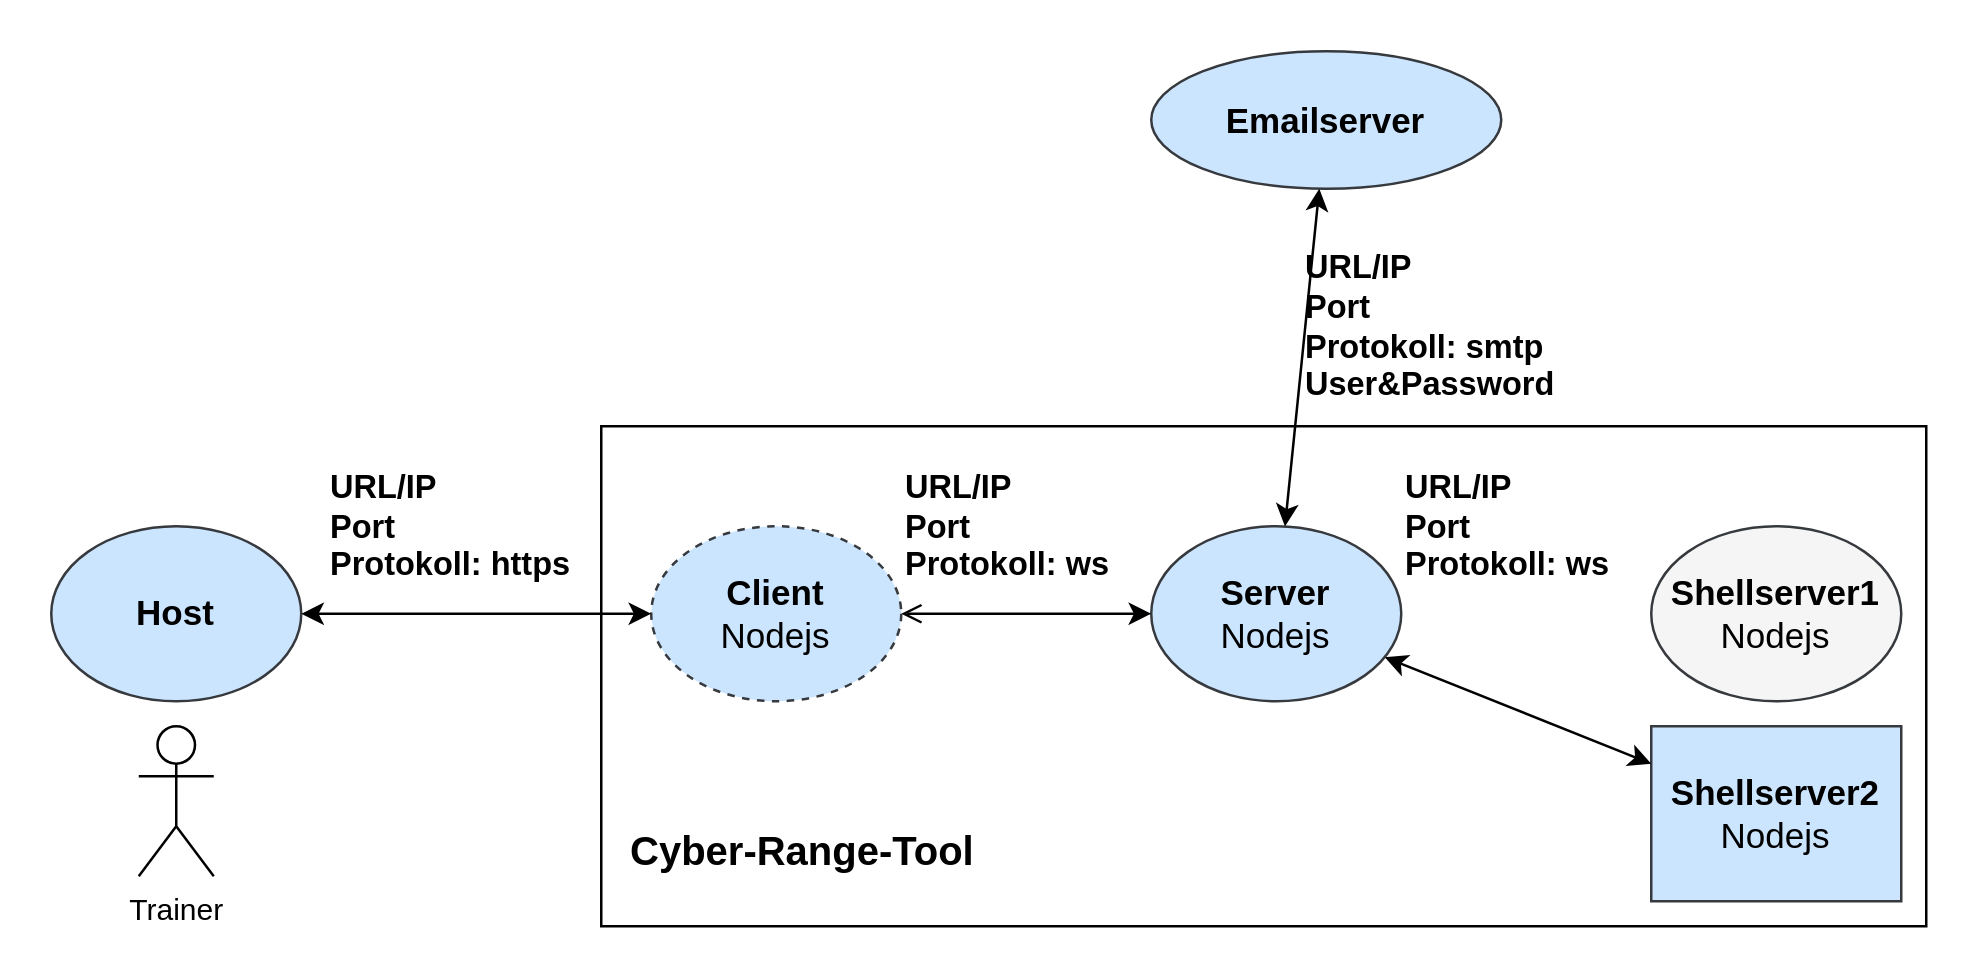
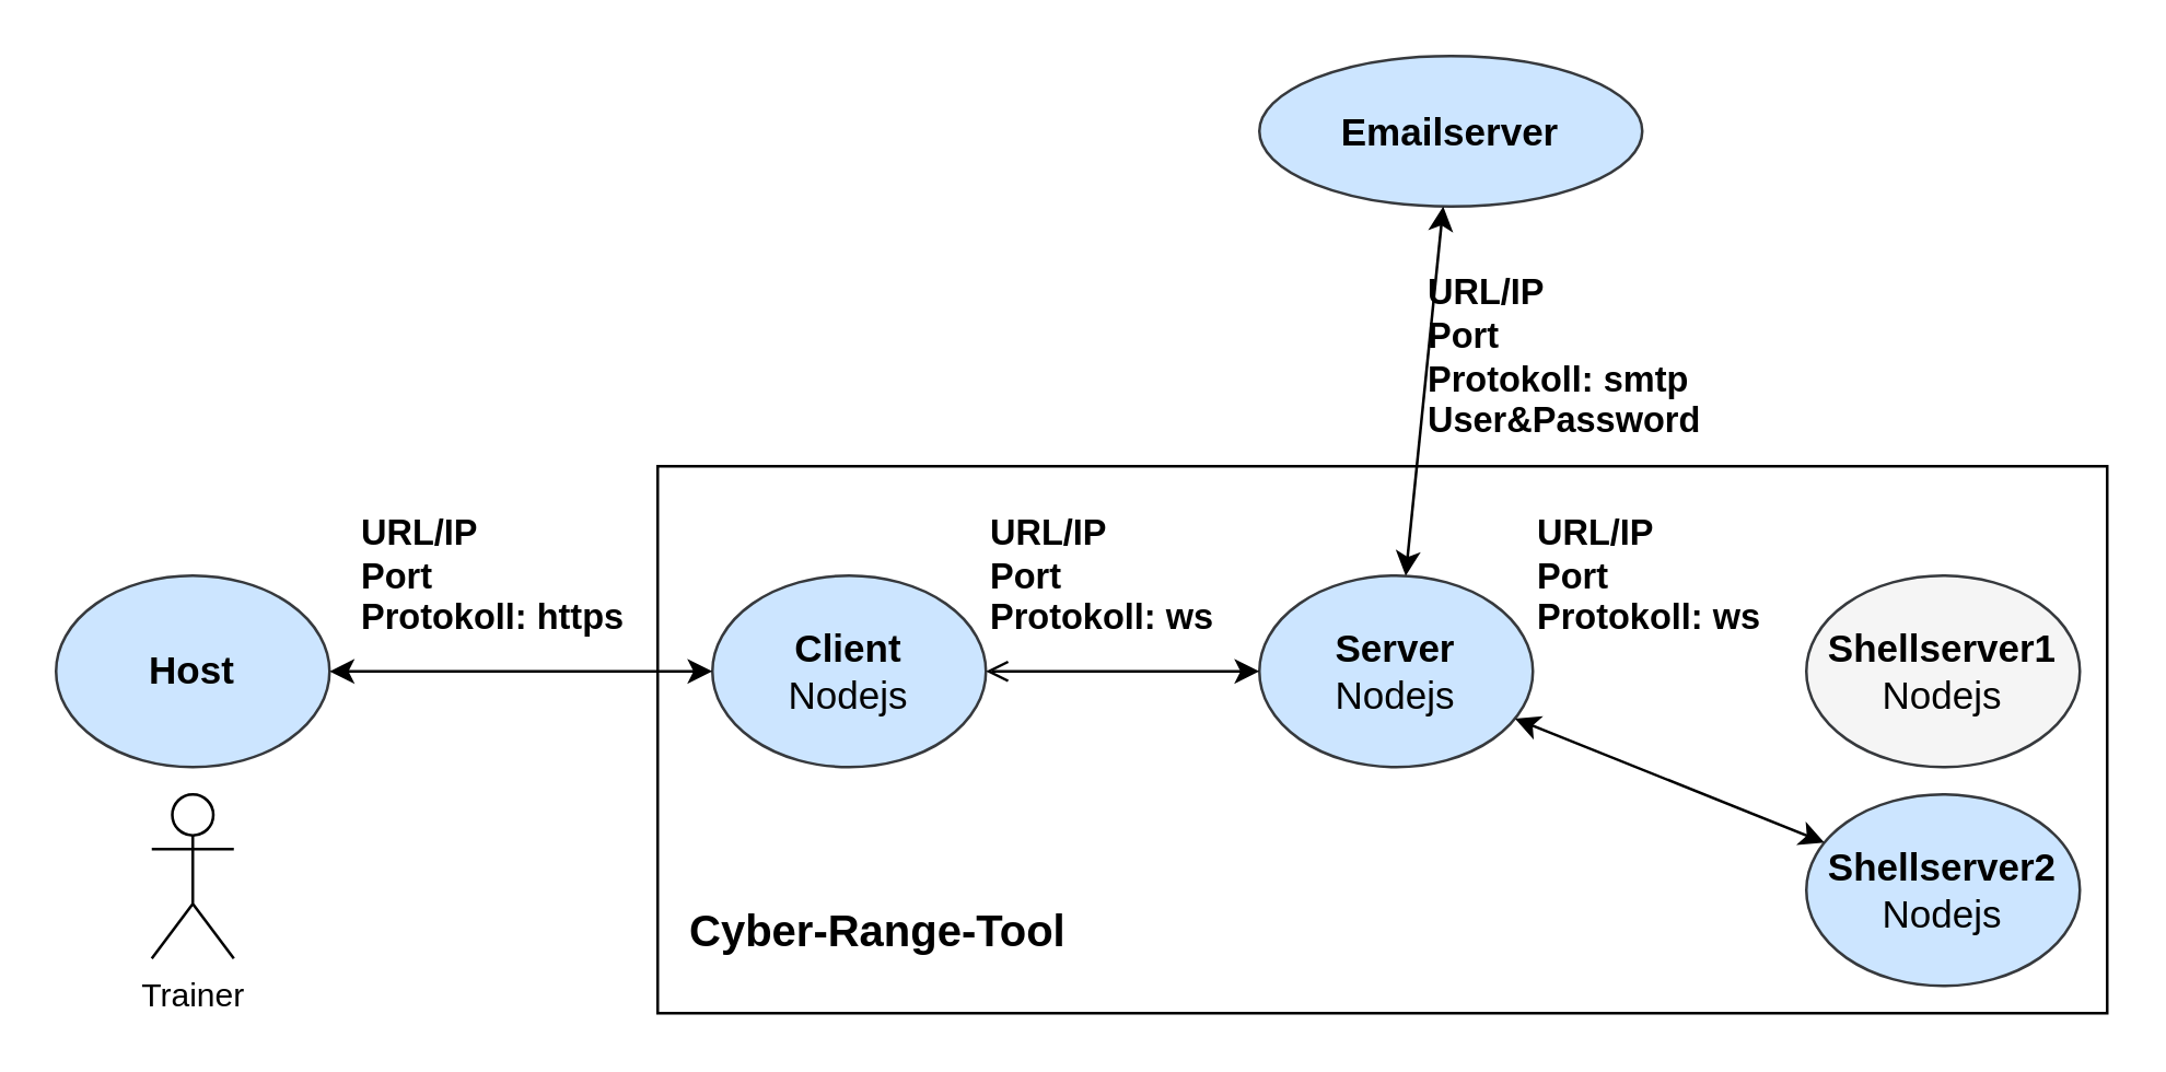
  <mxCell id="0" />
  <mxCell id="1" parent="0" />
  <mxCell id="2" value="Trainer" style="shape=umlActor;verticalLabelPosition=bottom;verticalAlign=top;html=1;outlineConnect=0;" parent="1" vertex="1"><mxGeometry x="55" y="290" width="30" height="60" as="geometry" /></mxCell>
  <mxCell id="3" value="&lt;b&gt;&lt;font style=&quot;font-size: 14px&quot;&gt;Host&lt;/font&gt;&lt;/b&gt;" style="ellipse;whiteSpace=wrap;html=1;fillColor=#cce5ff;strokeColor=#36393d;" parent="1" vertex="1"><mxGeometry x="20" y="210" width="100" height="70" as="geometry" /></mxCell>
  <mxCell id="4" value="" style="rounded=0;whiteSpace=wrap;html=1;" parent="1" vertex="1"><mxGeometry x="240" y="170" width="530" height="200" as="geometry" /></mxCell>
- <mxCell id="5" value="&lt;font style=&quot;font-size: 14px&quot;&gt;&lt;b&gt;Client&lt;/b&gt;&lt;br&gt;Nodejs&lt;br&gt;&lt;/font&gt;" style="ellipse;whiteSpace=wrap;html=1;fillColor=#cce5ff;strokeColor=#36393d;dashed=1;" parent="1" vertex="1"><mxGeometry x="260" y="210" width="100" height="70" as="geometry" /></mxCell>
+ <mxCell id="5" value="&lt;font style=&quot;font-size: 14px&quot;&gt;&lt;b&gt;Client&lt;/b&gt;&lt;br&gt;Nodejs&lt;br&gt;&lt;/font&gt;" style="ellipse;whiteSpace=wrap;html=1;fillColor=#cce5ff;strokeColor=#36393d;" parent="1" vertex="1"><mxGeometry x="260" y="210" width="100" height="70" as="geometry" /></mxCell>
  <mxCell id="6" value="&lt;b&gt;&lt;font style=&quot;font-size: 14px&quot;&gt;Server&lt;br&gt;&lt;/font&gt;&lt;/b&gt;&lt;span style=&quot;font-size: 14px&quot;&gt;Nodejs&lt;/span&gt;&lt;b&gt;&lt;font style=&quot;font-size: 14px&quot;&gt;&lt;br&gt;&lt;/font&gt;&lt;/b&gt;" style="ellipse;whiteSpace=wrap;html=1;fillColor=#cce5ff;strokeColor=#36393d;" parent="1" vertex="1"><mxGeometry x="460" y="210" width="100" height="70" as="geometry" /></mxCell>
  <mxCell id="7" value="&lt;b&gt;&lt;font style=&quot;font-size: 14px&quot;&gt;Shellserver1&lt;br&gt;&lt;/font&gt;&lt;/b&gt;&lt;span style=&quot;font-size: 14px&quot;&gt;Nodejs&lt;/span&gt;&lt;b&gt;&lt;font style=&quot;font-size: 14px&quot;&gt;&lt;br&gt;&lt;/font&gt;&lt;/b&gt;" style="ellipse;whiteSpace=wrap;html=1;fillColor=#f5f5f5;strokeColor=#36393d;" parent="1" vertex="1"><mxGeometry x="660" y="210" width="100" height="70" as="geometry" /></mxCell>
- <mxCell id="8" value="&lt;b&gt;&lt;font style=&quot;font-size: 14px&quot;&gt;Shellserver2&lt;br&gt;&lt;/font&gt;&lt;/b&gt;&lt;span style=&quot;font-size: 14px&quot;&gt;Nodejs&lt;/span&gt;&lt;b&gt;&lt;font style=&quot;font-size: 14px&quot;&gt;&lt;br&gt;&lt;/font&gt;&lt;/b&gt;" style="whiteSpace=wrap;html=1;fillColor=#cce5ff;strokeColor=#36393d;rounded=0;" parent="1" vertex="1"><mxGeometry x="660" y="290" width="100" height="70" as="geometry" /></mxCell>
+ <mxCell id="8" value="&lt;b&gt;&lt;font style=&quot;font-size: 14px&quot;&gt;Shellserver2&lt;br&gt;&lt;/font&gt;&lt;/b&gt;&lt;span style=&quot;font-size: 14px&quot;&gt;Nodejs&lt;/span&gt;&lt;b&gt;&lt;font style=&quot;font-size: 14px&quot;&gt;&lt;br&gt;&lt;/font&gt;&lt;/b&gt;" style="ellipse;whiteSpace=wrap;html=1;fillColor=#cce5ff;strokeColor=#36393d;" parent="1" vertex="1"><mxGeometry x="660" y="290" width="100" height="70" as="geometry" /></mxCell>
  <mxCell id="9" value="" style="endArrow=classic;startArrow=classic;html=1;" parent="1" source="3" target="5" edge="1"><mxGeometry width="50" height="50" relative="1" as="geometry"><mxPoint x="530" y="500" as="sourcePoint" /><mxPoint x="580" y="450" as="targetPoint" /></mxGeometry></mxCell>
  <mxCell id="10" value="" style="endArrow=open;startArrow=classic;html=1;" parent="1" source="6" target="5" edge="1"><mxGeometry width="50" height="50" relative="1" as="geometry"><mxPoint x="170" y="255" as="sourcePoint" /><mxPoint x="300" y="244" as="targetPoint" /></mxGeometry></mxCell>
  <mxCell id="11" value="&lt;b&gt;&lt;font style=&quot;font-size: 14px&quot;&gt;Emailserver&lt;/font&gt;&lt;/b&gt;" style="ellipse;whiteSpace=wrap;html=1;fillColor=#cce5ff;strokeColor=#36393d;" parent="1" vertex="1"><mxGeometry x="460" y="20" width="140" height="55" as="geometry" /></mxCell>
  <mxCell id="12" value="" style="endArrow=classic;startArrow=classic;html=1;" parent="1" source="6" target="8" edge="1"><mxGeometry width="50" height="50" relative="1" as="geometry"><mxPoint x="559.945" y="251.499" as="sourcePoint" /><mxPoint x="620.068" y="253.335" as="targetPoint" /></mxGeometry></mxCell>
  <mxCell id="13" value="" style="endArrow=classic;startArrow=classic;html=1;" parent="1" source="6" target="11" edge="1"><mxGeometry width="50" height="50" relative="1" as="geometry"><mxPoint x="575.149" y="268.787" as="sourcePoint" /><mxPoint x="664.851" y="291.213" as="targetPoint" /></mxGeometry></mxCell>
  <mxCell id="14" value="&lt;span style=&quot;font-size: 13px&quot;&gt;&lt;b&gt;URL/IP&lt;br&gt;Port&lt;br&gt;Protokoll: https&lt;br&gt;&lt;/b&gt;&lt;/span&gt;" style="text;html=1;strokeColor=none;fillColor=none;align=left;verticalAlign=middle;whiteSpace=wrap;rounded=0;" parent="1" vertex="1"><mxGeometry x="130" y="180" width="110" height="60" as="geometry" /></mxCell>
  <mxCell id="15" value="&lt;span style=&quot;font-size: 13px&quot;&gt;&lt;b&gt;URL/IP&lt;br&gt;Port&lt;br&gt;Protokoll: ws&lt;br&gt;&lt;/b&gt;&lt;/span&gt;" style="text;html=1;strokeColor=none;fillColor=none;align=left;verticalAlign=middle;whiteSpace=wrap;rounded=0;" parent="1" vertex="1"><mxGeometry x="360" y="180" width="110" height="60" as="geometry" /></mxCell>
  <mxCell id="16" value="&lt;span style=&quot;font-size: 13px&quot;&gt;&lt;b&gt;URL/IP&lt;br&gt;Port&lt;br&gt;Protokoll: smtp&lt;br&gt;User&amp;amp;Password&lt;/b&gt;&lt;br&gt;&lt;/span&gt;" style="text;html=1;strokeColor=none;fillColor=none;align=left;verticalAlign=middle;whiteSpace=wrap;rounded=0;" parent="1" vertex="1"><mxGeometry x="520" y="100" width="110" height="60" as="geometry" /></mxCell>
  <mxCell id="17" value="&lt;span style=&quot;font-size: 13px&quot;&gt;&lt;b&gt;URL/IP&lt;br&gt;Port&lt;br&gt;Protokoll: ws&lt;br&gt;&lt;/b&gt;&lt;/span&gt;" style="text;html=1;strokeColor=none;fillColor=none;align=left;verticalAlign=middle;whiteSpace=wrap;rounded=0;" parent="1" vertex="1"><mxGeometry x="560" y="180" width="110" height="60" as="geometry" /></mxCell>
  <mxCell id="18" value="&lt;b&gt;&lt;font style=&quot;font-size: 16px&quot;&gt;Cyber-Range-Tool&lt;/font&gt;&lt;br&gt;&lt;/b&gt;" style="text;html=1;strokeColor=none;fillColor=none;align=left;verticalAlign=middle;whiteSpace=wrap;rounded=0;" vertex="1" parent="1"><mxGeometry x="250" y="320" width="145" height="40" as="geometry" /></mxCell>
